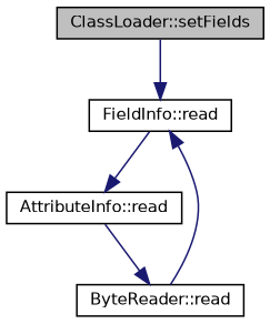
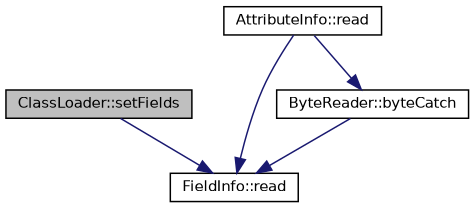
  digraph {
    rankdir=TB
    node [color=black fillcolor=white fontname=Helvetica fontsize=10 shape=record style=filled]
    edge [color=midnightblue fontname=Helvetica fontsize=10 labelfontname=Helvetica labelfontsize=10 style=solid]
    n1 [fillcolor=grey75 fontcolor=black height=0.2 label="ClassLoader::setFields" width=0.4]
    n2 [height=0.2 label="FieldInfo::read" width=0.4]
    n3 [height=0.2 label="AttributeInfo::read" width=0.4]
-   n4 [height=0.2 label="ByteReader::read" width=0.4]
+   n4 [height=0.2 label="ByteReader::byteCatch" width=0.4]
    n1 -> n2
-   n2 -> n3
+   n3 -> n2
    n3 -> n4
    n4 -> n2
  }
